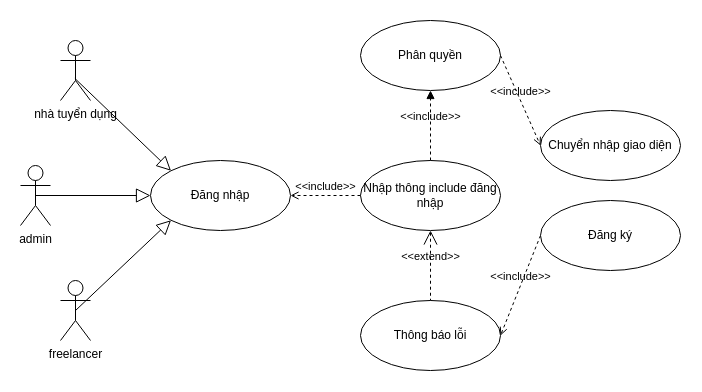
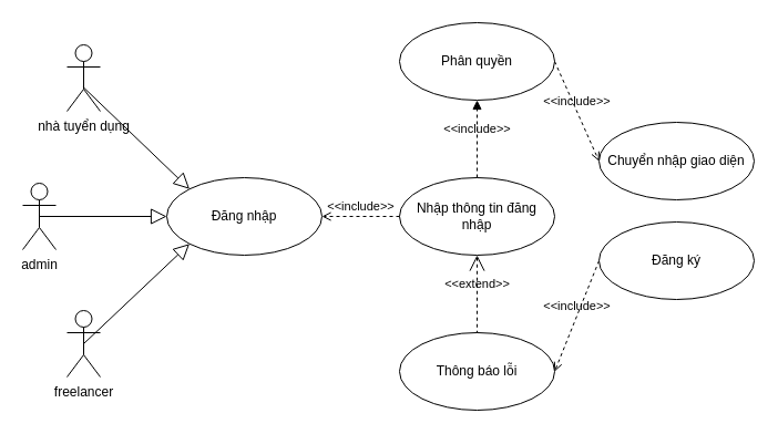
  <mxCell id="0" />
  <mxCell id="1" parent="0" />
  <mxCell id="2" value="admin" style="shape=umlActor;html=1;verticalLabelPosition=bottom;verticalAlign=top;align=center;" vertex="1" parent="1"><mxGeometry x="20" y="165" width="30" height="60" as="geometry" /></mxCell>
- <mxCell id="3" value="Nhập thông include đăng nhập" style="ellipse;whiteSpace=wrap;html=1;" vertex="1" parent="1"><mxGeometry x="360" y="160" width="140" height="70" as="geometry" /></mxCell>
+ <mxCell id="3" value="Nhập thông tin đăng nhập" style="ellipse;whiteSpace=wrap;html=1;" vertex="1" parent="1"><mxGeometry x="360" y="160" width="140" height="70" as="geometry" /></mxCell>
  <mxCell id="4" value="Đăng nhập" style="ellipse;whiteSpace=wrap;html=1;" vertex="1" parent="1"><mxGeometry x="150" y="160" width="140" height="70" as="geometry" /></mxCell>
  <mxCell id="5" value="" style="edgeStyle=none;html=1;endArrow=block;endFill=0;endSize=12;verticalAlign=bottom;rounded=0;exitX=0.5;exitY=0.5;exitDx=0;exitDy=0;exitPerimeter=0;entryX=0;entryY=0.5;entryDx=0;entryDy=0;" edge="1" parent="1" source="2" target="4"><mxGeometry width="160" relative="1" as="geometry"><mxPoint x="5" y="200" as="sourcePoint" /><mxPoint x="160" y="155" as="targetPoint" /></mxGeometry></mxCell>
  <mxCell id="6" value="Thông báo lỗi" style="ellipse;whiteSpace=wrap;html=1;" vertex="1" parent="1"><mxGeometry x="360" y="300" width="140" height="70" as="geometry" /></mxCell>
  <mxCell id="7" value="Phân quyền" style="ellipse;whiteSpace=wrap;html=1;" vertex="1" parent="1"><mxGeometry x="360" y="20" width="140" height="70" as="geometry" /></mxCell>
  <mxCell id="8" value="&amp;lt;&amp;lt;include&amp;gt;&amp;gt;" style="edgeStyle=none;html=1;endArrow=open;verticalAlign=bottom;dashed=1;labelBackgroundColor=none;rounded=0;exitX=0;exitY=0.5;exitDx=0;exitDy=0;entryX=1;entryY=0.5;entryDx=0;entryDy=0;" edge="1" parent="1" source="3" target="4"><mxGeometry width="160" relative="1" as="geometry"><mxPoint x="310" y="415" as="sourcePoint" /><mxPoint x="220" y="160" as="targetPoint" /></mxGeometry></mxCell>
  <mxCell id="9" value="&amp;lt;&amp;lt;extend&amp;gt;&amp;gt;" style="edgeStyle=none;html=1;startArrow=open;endArrow=none;startSize=12;verticalAlign=bottom;dashed=1;labelBackgroundColor=none;rounded=0;entryX=0.5;entryY=0;entryDx=0;entryDy=0;exitX=0.5;exitY=1;exitDx=0;exitDy=0;" edge="1" parent="1" source="3" target="6"><mxGeometry width="160" relative="1" as="geometry"><mxPoint x="230" y="240" as="sourcePoint" /><mxPoint x="430" y="325" as="targetPoint" /></mxGeometry></mxCell>
  <mxCell id="10" value="freelancer" style="shape=umlActor;html=1;verticalLabelPosition=bottom;verticalAlign=top;align=center;" vertex="1" parent="1"><mxGeometry x="60" y="280" width="30" height="60" as="geometry" /></mxCell>
  <mxCell id="11" value="nhà tuyển dụng" style="shape=umlActor;html=1;verticalLabelPosition=bottom;verticalAlign=top;align=center;" vertex="1" parent="1"><mxGeometry x="60" y="40" width="30" height="60" as="geometry" /></mxCell>
  <mxCell id="12" value="" style="edgeStyle=none;html=1;endArrow=block;endFill=0;endSize=12;verticalAlign=bottom;rounded=0;exitX=0.48;exitY=0.633;exitDx=0;exitDy=0;exitPerimeter=0;entryX=0;entryY=0;entryDx=0;entryDy=0;" edge="1" parent="1" source="11" target="4"><mxGeometry width="160" relative="1" as="geometry"><mxPoint x="45" y="205" as="sourcePoint" /><mxPoint x="160" y="205" as="targetPoint" /></mxGeometry></mxCell>
  <mxCell id="13" value="" style="edgeStyle=none;html=1;endArrow=block;endFill=0;endSize=12;verticalAlign=bottom;rounded=0;exitX=0.5;exitY=0.5;exitDx=0;exitDy=0;exitPerimeter=0;entryX=0;entryY=1;entryDx=0;entryDy=0;" edge="1" parent="1" source="10" target="4"><mxGeometry width="160" relative="1" as="geometry"><mxPoint x="55" y="215" as="sourcePoint" /><mxPoint x="160" y="220" as="targetPoint" /></mxGeometry></mxCell>
  <mxCell id="14" value="&amp;lt;&amp;lt;include&amp;gt;&amp;gt;" style="edgeStyle=none;html=1;endArrow=block;verticalAlign=bottom;dashed=1;labelBackgroundColor=none;rounded=0;exitX=0.5;exitY=0;exitDx=0;exitDy=0;entryX=0.5;entryY=1;entryDx=0;entryDy=0;" edge="1" parent="1" source="3" target="7"><mxGeometry width="160" relative="1" as="geometry"><mxPoint x="490" y="140" as="sourcePoint" /><mxPoint x="420" y="140" as="targetPoint" /></mxGeometry></mxCell>
  <mxCell id="15" value="Chuyển nhập giao diện" style="ellipse;whiteSpace=wrap;html=1;" vertex="1" parent="1"><mxGeometry x="540" y="110" width="140" height="70" as="geometry" /></mxCell>
  <mxCell id="16" value="&amp;lt;&amp;lt;include&amp;gt;&amp;gt;" style="edgeStyle=none;html=1;endArrow=open;verticalAlign=bottom;dashed=1;labelBackgroundColor=none;rounded=0;exitX=1;exitY=0.5;exitDx=0;exitDy=0;entryX=0;entryY=0.5;entryDx=0;entryDy=0;" edge="1" parent="1" source="7" target="15"><mxGeometry width="160" relative="1" as="geometry"><mxPoint x="440" y="170" as="sourcePoint" /><mxPoint x="440" y="100" as="targetPoint" /></mxGeometry></mxCell>
  <mxCell id="17" value="&amp;lt;&amp;lt;include&amp;gt;&amp;gt;" style="edgeStyle=none;html=1;endArrow=open;verticalAlign=bottom;dashed=1;labelBackgroundColor=none;rounded=0;entryX=1;entryY=0.5;entryDx=0;entryDy=0;exitX=0;exitY=0.5;exitDx=0;exitDy=0;" edge="1" parent="1" source="18" target="6"><mxGeometry width="160" relative="1" as="geometry"><mxPoint x="550" y="290" as="sourcePoint" /><mxPoint x="440" y="100" as="targetPoint" /></mxGeometry></mxCell>
  <mxCell id="18" value="Đăng ký" style="ellipse;whiteSpace=wrap;html=1;" vertex="1" parent="1"><mxGeometry x="540" y="200" width="140" height="70" as="geometry" /></mxCell>
